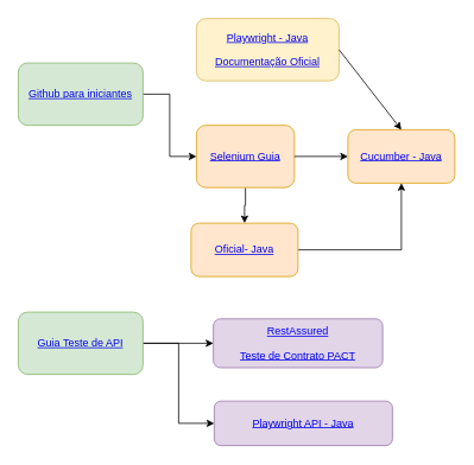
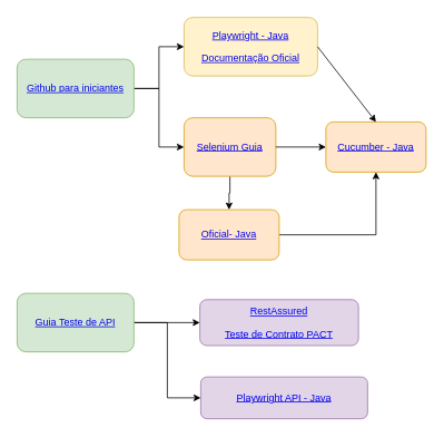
  <mxCell id="0" />
  <mxCell id="1" parent="0" />
+ <mxCell id="2" value="" style="edgeStyle=orthogonalEdgeStyle;rounded=0;orthogonalLoop=1;jettySize=auto;html=1;" edge="1" parent="1" source="4" target="5"><mxGeometry relative="1" as="geometry" /></mxCell>
  <mxCell id="3" value="" style="edgeStyle=orthogonalEdgeStyle;rounded=0;orthogonalLoop=1;jettySize=auto;html=1;entryX=0;entryY=0.5;entryDx=0;entryDy=0;" edge="1" parent="1" source="4" target="7"><mxGeometry relative="1" as="geometry" /></mxCell>
  <mxCell id="4" value="&lt;a target=&quot;_blank&quot; href=&quot;https://www.udemy.com/git-e-github-para-iniciantes/learn/lecture/5120486#overview&quot;&gt;Github para iniciantes&lt;/a&gt;" style="rounded=1;whiteSpace=wrap;html=1;fillColor=#d5e8d4;strokeColor=#82b366;" parent="1" vertex="1"><mxGeometry x="20" y="70" width="140" height="70" as="geometry" /></mxCell>
  <mxCell id="5" value="&lt;p&gt;&lt;a target=&quot;_blank&quot; href=&quot;https://www.youtube.com/playlist?list=PLFGoYjJG_fqrjcgRUcc2ubbZGtbRcC6W8&quot;&gt;Playwright - Java&lt;/a&gt;&lt;/p&gt;&lt;p&gt;&lt;a target=&quot;_blank&quot; href=&quot;https://playwright.dev/java/&quot;&gt;Documentação Oficial&lt;/a&gt;&lt;/p&gt;" style="rounded=1;whiteSpace=wrap;html=1;fillColor=#fff2cc;strokeColor=#d6b656;" vertex="1" parent="1"><mxGeometry x="220" y="20" width="160" height="70" as="geometry" /></mxCell>
  <mxCell id="6" value="" style="edgeStyle=orthogonalEdgeStyle;rounded=0;orthogonalLoop=1;jettySize=auto;html=1;" edge="1" parent="1" source="7" target="9"><mxGeometry relative="1" as="geometry" /></mxCell>
  <mxCell id="7" value="&lt;a target=&quot;_blank&quot; href=&quot;https://www.youtube.com/watch?v=ZFOdetBp55U&quot;&gt;Selenium Guia&lt;/a&gt;" style="rounded=1;whiteSpace=wrap;html=1;fillColor=#ffe6cc;strokeColor=#d79b00;" vertex="1" parent="1"><mxGeometry x="220" y="140" width="110" height="70" as="geometry" /></mxCell>
  <mxCell id="8" value="" style="edgeStyle=orthogonalEdgeStyle;rounded=0;orthogonalLoop=1;jettySize=auto;html=1;" edge="1" parent="1" source="9" target="10"><mxGeometry relative="1" as="geometry" /></mxCell>
  <mxCell id="9" value="&lt;a target=&quot;_blank&quot; href=&quot;https://www.udemy.com/testes-appium/learn/lecture/9596868#overview&quot;&gt;Oficial- Java&lt;/a&gt;" style="rounded=1;whiteSpace=wrap;html=1;fillColor=#ffe6cc;strokeColor=#d79b00;" vertex="1" parent="1"><mxGeometry x="214" y="250" width="120" height="60" as="geometry" /></mxCell>
  <mxCell id="10" value="&lt;a target=&quot;_blank&quot; href=&quot;https://www.udemy.com/cucumber-java/learn/lecture/9971142#overview&quot;&gt;Cucumber - Java&lt;/a&gt;" style="rounded=1;whiteSpace=wrap;html=1;fillColor=#ffe6cc;strokeColor=#d79b00;" vertex="1" parent="1"><mxGeometry x="390" y="145" width="120" height="60" as="geometry" /></mxCell>
  <mxCell id="11" value="" style="endArrow=classic;html=1;rounded=0;exitX=1;exitY=0.5;exitDx=0;exitDy=0;entryX=0;entryY=0.5;entryDx=0;entryDy=0;" edge="1" parent="1" source="7" target="10"><mxGeometry width="50" height="50" relative="1" as="geometry"><mxPoint x="300" y="300" as="sourcePoint" /><mxPoint x="350" y="250" as="targetPoint" /></mxGeometry></mxCell>
  <mxCell id="12" value="" style="endArrow=classic;html=1;rounded=0;exitX=1;exitY=0.5;exitDx=0;exitDy=0;entryX=0.5;entryY=0;entryDx=0;entryDy=0;" edge="1" parent="1" source="5" target="10"><mxGeometry width="50" height="50" relative="1" as="geometry"><mxPoint x="300" y="300" as="sourcePoint" /><mxPoint x="350" y="250" as="targetPoint" /></mxGeometry></mxCell>
  <mxCell id="13" value="" style="edgeStyle=orthogonalEdgeStyle;rounded=0;orthogonalLoop=1;jettySize=auto;html=1;" edge="1" parent="1" source="15" target="16"><mxGeometry relative="1" as="geometry" /></mxCell>
  <mxCell id="14" value="" style="edgeStyle=orthogonalEdgeStyle;rounded=0;orthogonalLoop=1;jettySize=auto;html=1;entryX=0;entryY=0.5;entryDx=0;entryDy=0;" edge="1" parent="1" source="15" target="17"><mxGeometry relative="1" as="geometry" /></mxCell>
  <mxCell id="15" value="&lt;a target=&quot;_blank&quot; href=&quot;https://www.youtube.com/playlist?list=PLf8x7B3nFTl17WeEVj405tHlstiq1kNBX&quot;&gt;Guia Teste de API&lt;/a&gt;" style="rounded=1;whiteSpace=wrap;html=1;fillColor=#d5e8d4;strokeColor=#82b366;" vertex="1" parent="1"><mxGeometry x="20" y="350" width="140" height="70" as="geometry" /></mxCell>
  <mxCell id="16" value="&lt;p&gt;&lt;a target=&quot;_blank&quot; href=&quot;https://www.udemy.com/course/testando-api-rest-com-rest-assured/learn/lecture/14737850#overview&quot;&gt;RestAssured&lt;/a&gt;&lt;/p&gt;&lt;p&gt;&lt;a target=&quot;_blank&quot; href=&quot;https://www.udemy.com/course/testes-de-contrato-em-java-com-pact/&quot;&gt;Teste de Contrato PACT&lt;/a&gt;&lt;/p&gt;" style="rounded=1;whiteSpace=wrap;html=1;fillColor=#e1d5e7;strokeColor=#9673a6;" vertex="1" parent="1"><mxGeometry x="239" y="357.5" width="190" height="55" as="geometry" /></mxCell>
  <mxCell id="17" value="&lt;a target=&quot;_blank&quot; href=&quot;https://www.youtube.com/playlist?list=PLFGoYjJG_fqpkA13xItqpyr5CXu3HEDkj&quot;&gt;Playwright API - Java&lt;/a&gt;" style="rounded=1;whiteSpace=wrap;html=1;fillColor=#e1d5e7;strokeColor=#9673a6;" vertex="1" parent="1"><mxGeometry x="240" y="450" width="200" height="50" as="geometry" /></mxCell>
